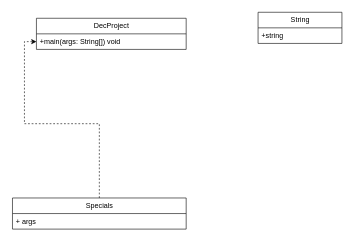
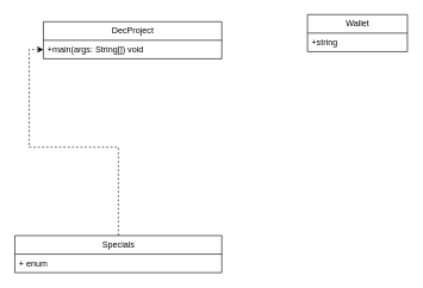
  <mxCell id="0" />
  <mxCell id="1" parent="0" />
  <mxCell id="2" value="DecProject" style="swimlane;fontStyle=0;childLayout=stackLayout;horizontal=1;startSize=26;fillColor=none;horizontalStack=0;resizeParent=1;resizeParentMax=0;resizeLast=0;collapsible=1;marginBottom=0;html=1;" parent="1" vertex="1"><mxGeometry x="60" y="30" width="250" height="52" as="geometry" /></mxCell>
  <mxCell id="3" value="+main(args: String[]) void" style="text;strokeColor=none;fillColor=none;align=left;verticalAlign=top;spacingLeft=4;spacingRight=4;overflow=hidden;rotatable=0;points=[[0,0.5],[1,0.5]];portConstraint=eastwest;whiteSpace=wrap;html=1;" parent="2" vertex="1"><mxGeometry y="26" width="250" height="26" as="geometry" /></mxCell>
  <mxCell id="4" style="edgeStyle=orthogonalEdgeStyle;rounded=0;orthogonalLoop=1;jettySize=auto;html=1;exitX=0.5;exitY=0;exitDx=0;exitDy=0;entryX=0;entryY=0.5;entryDx=0;entryDy=0;dashed=1;" parent="1" source="5" target="3" edge="1"><mxGeometry relative="1" as="geometry"><mxPoint x="239" y="108" as="targetPoint" /></mxGeometry></mxCell>
  <mxCell id="5" value="Specials" style="swimlane;fontStyle=0;childLayout=stackLayout;horizontal=1;startSize=26;fillColor=none;horizontalStack=0;resizeParent=1;resizeParentMax=0;resizeLast=0;collapsible=1;marginBottom=0;html=1;" parent="1" vertex="1"><mxGeometry x="20" y="330" width="290" height="52" as="geometry" /></mxCell>
- <mxCell id="6" value="+ args" style="text;strokeColor=none;fillColor=none;align=left;verticalAlign=top;spacingLeft=4;spacingRight=4;overflow=hidden;rotatable=0;points=[[0,0.5],[1,0.5]];portConstraint=eastwest;whiteSpace=wrap;html=1;" parent="5" vertex="1"><mxGeometry y="26" width="290" height="26" as="geometry" /></mxCell>
- <mxCell id="7" value="String" style="swimlane;fontStyle=0;childLayout=stackLayout;horizontal=1;startSize=26;fillColor=none;horizontalStack=0;resizeParent=1;resizeParentMax=0;resizeLast=0;collapsible=1;marginBottom=0;html=1;" parent="1" vertex="1"><mxGeometry x="430" y="20" width="140" height="52" as="geometry" /></mxCell>
+ <mxCell id="6" value="+ enum" style="text;strokeColor=none;fillColor=none;align=left;verticalAlign=top;spacingLeft=4;spacingRight=4;overflow=hidden;rotatable=0;points=[[0,0.5],[1,0.5]];portConstraint=eastwest;whiteSpace=wrap;html=1;" parent="5" vertex="1"><mxGeometry y="26" width="290" height="26" as="geometry" /></mxCell>
+ <mxCell id="7" value="Wallet" style="swimlane;fontStyle=0;childLayout=stackLayout;horizontal=1;startSize=26;fillColor=none;horizontalStack=0;resizeParent=1;resizeParentMax=0;resizeLast=0;collapsible=1;marginBottom=0;html=1;" parent="1" vertex="1"><mxGeometry x="430" y="20" width="140" height="52" as="geometry" /></mxCell>
  <mxCell id="8" value="+string" style="text;strokeColor=none;fillColor=none;align=left;verticalAlign=top;spacingLeft=4;spacingRight=4;overflow=hidden;rotatable=0;points=[[0,0.5],[1,0.5]];portConstraint=eastwest;whiteSpace=wrap;html=1;" parent="7" vertex="1"><mxGeometry y="26" width="140" height="26" as="geometry" /></mxCell>
